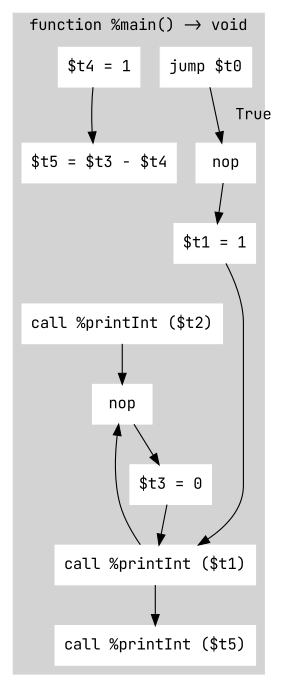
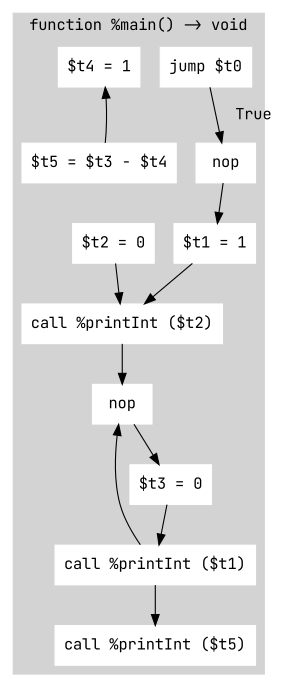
  digraph {
    fontname="JetBrains Mono"
    node [color=white fontname="JetBrains Mono" shape=rectangle style=filled]
    edge [fontname="JetBrains Mono"]
    n1 [label="jump $t0"]
+   n2 [label="$t2 = 0"]
    n3 [label=nop]
    n4 [label="call %printInt ($t2)"]
    n5 [label="$t1 = 1"]
    n6 [label="call %printInt ($t1)"]
    n7 [label=nop]
    n8 [label="$t3 = 0"]
    n9 [label="$t4 = 1"]
    n10 [label="$t5 = $t3 - $t4"]
    n11 [label="call %printInt ($t5)"]
    subgraph cluster_1 {
      color=lightgrey
      label="function %main() -> void"
      style=filled
      n1
+     n2
      n3
      n4
      n5
      n6
      n7
      n8
      n9
      n10
      n11
    }
    n1 -> n3 [label="  True  "]
+   n2 -> n4
    n3 -> n5
    n4 -> n7
-   n5 -> n6
+   n5 -> n4
    n6 -> n7
    n6 -> n11
    n7 -> n8
    n8 -> n6
-   n9 -> n10
+   n10 -> n9
  }
